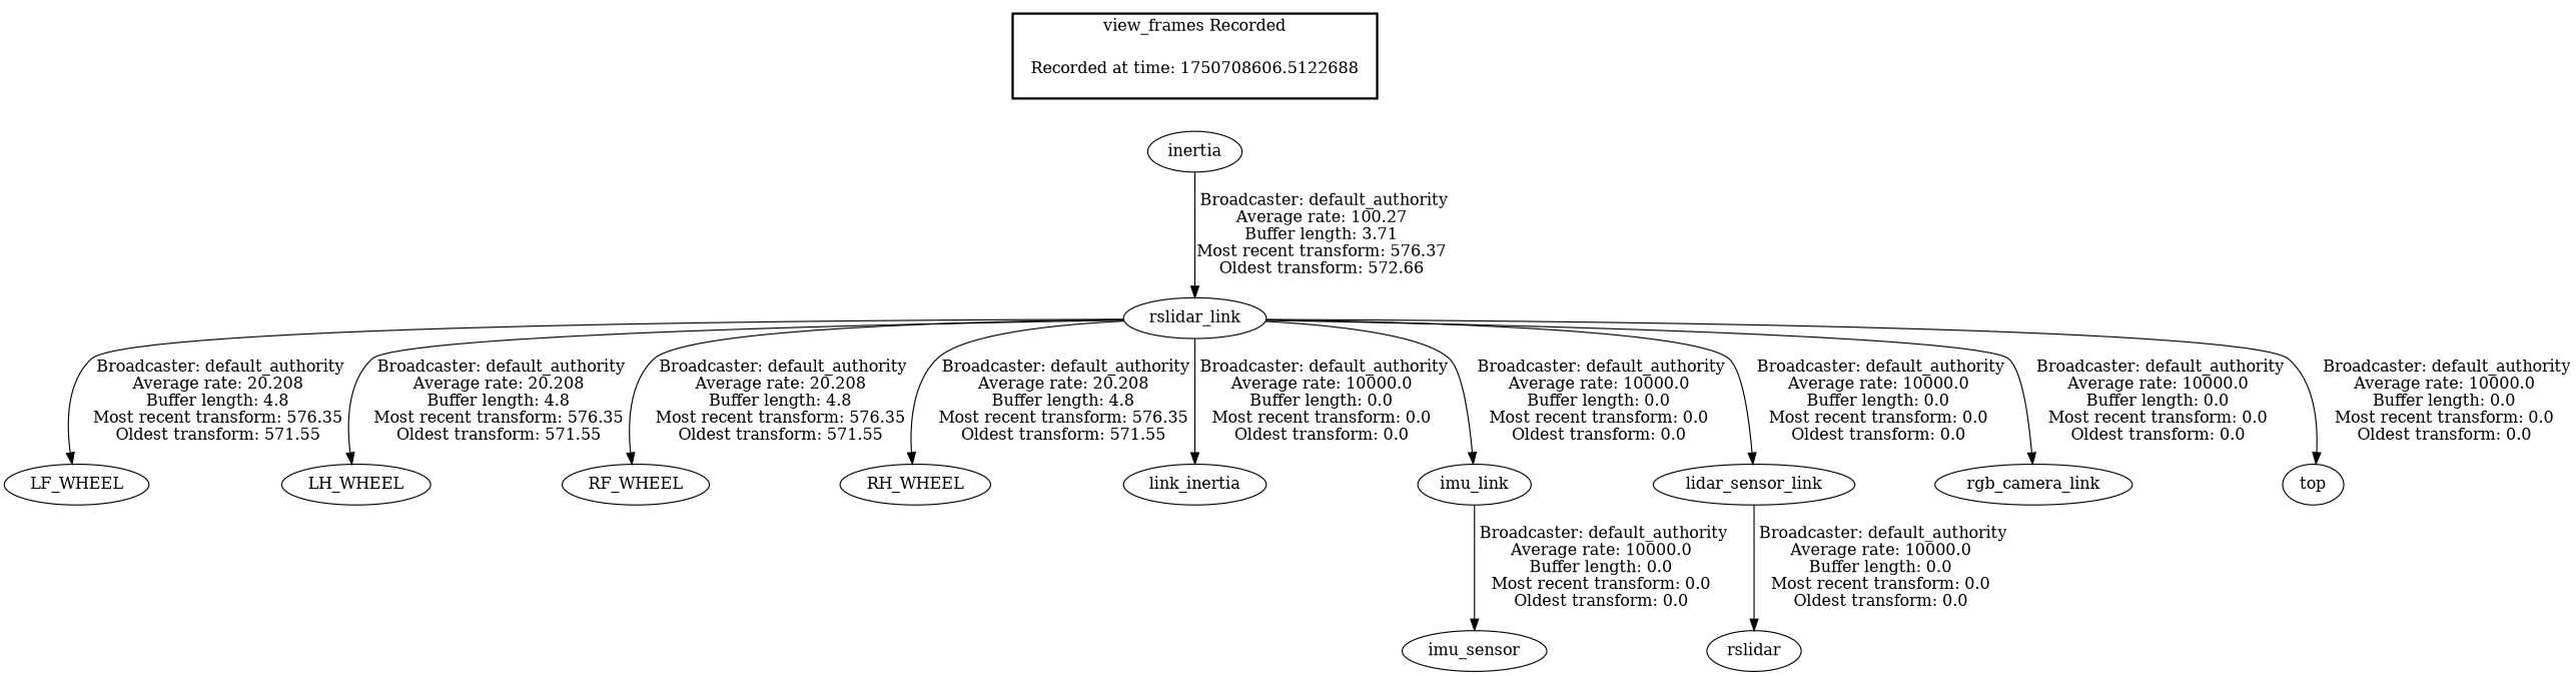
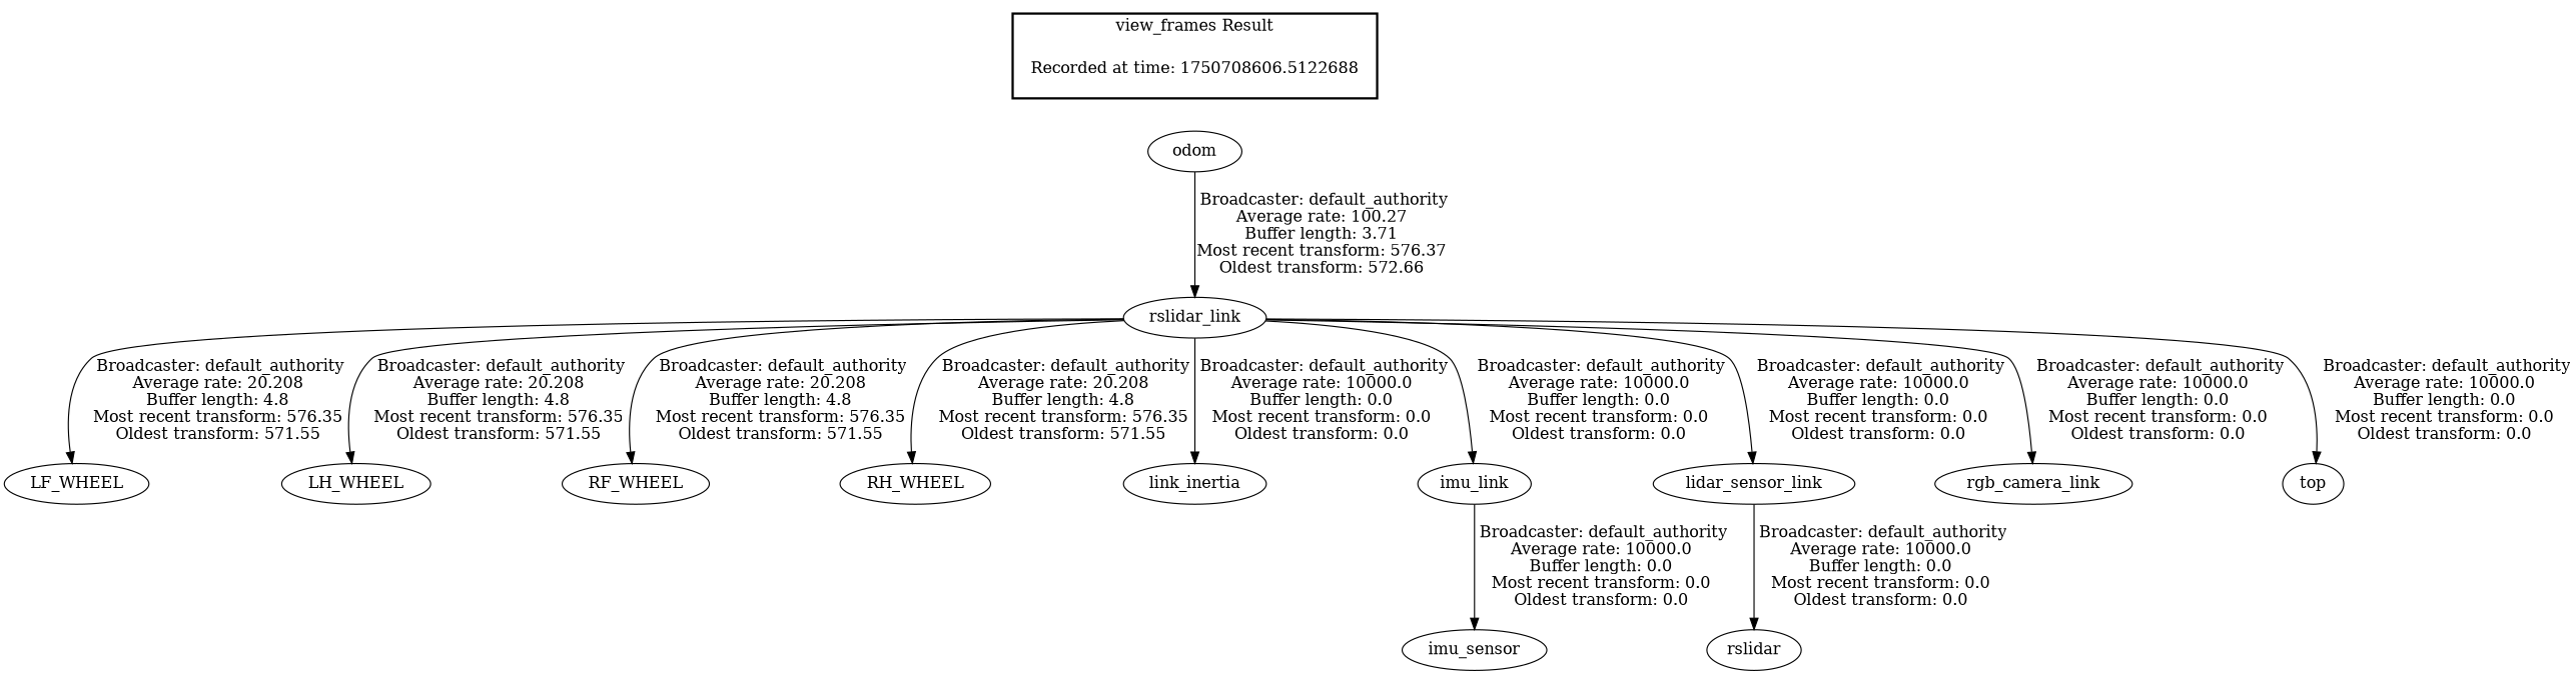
  digraph {
    "Recorded at time: 1750708606.5122688" [shape=plaintext]
-   odom [label=inertia]
+   odom
    n3 [label=rslidar_link]
    LF_WHEEL
    LH_WHEEL
    RF_WHEEL
    RH_WHEEL
    n8 [label=link_inertia]
    imu_link
    n10 [label=lidar_sensor_link]
    rgb_camera_link
    top
    imu_sensor
    rslidar
    subgraph cluster_1 {
      color=black
-     label="view_frames Recorded"
+     label="view_frames Result"
      style=bold
      "Recorded at time: 1750708606.5122688"
    }
    "Recorded at time: 1750708606.5122688" -> odom [style=invis]
    odom -> n3 [label=" Broadcaster: default_authority\nAverage rate: 100.27\nBuffer length: 3.71\nMost recent transform: 576.37\nOldest transform: 572.66\n"]
    n3 -> LF_WHEEL [label=" Broadcaster: default_authority\nAverage rate: 20.208\nBuffer length: 4.8\nMost recent transform: 576.35\nOldest transform: 571.55\n"]
    n3 -> LH_WHEEL [label=" Broadcaster: default_authority\nAverage rate: 20.208\nBuffer length: 4.8\nMost recent transform: 576.35\nOldest transform: 571.55\n"]
    n3 -> RF_WHEEL [label=" Broadcaster: default_authority\nAverage rate: 20.208\nBuffer length: 4.8\nMost recent transform: 576.35\nOldest transform: 571.55\n"]
    n3 -> RH_WHEEL [label=" Broadcaster: default_authority\nAverage rate: 20.208\nBuffer length: 4.8\nMost recent transform: 576.35\nOldest transform: 571.55\n"]
    n3 -> n8 [label=" Broadcaster: default_authority\nAverage rate: 10000.0\nBuffer length: 0.0\nMost recent transform: 0.0\nOldest transform: 0.0\n"]
    n3 -> imu_link [label=" Broadcaster: default_authority\nAverage rate: 10000.0\nBuffer length: 0.0\nMost recent transform: 0.0\nOldest transform: 0.0\n"]
    n3 -> n10 [label=" Broadcaster: default_authority\nAverage rate: 10000.0\nBuffer length: 0.0\nMost recent transform: 0.0\nOldest transform: 0.0\n"]
    n3 -> rgb_camera_link [label=" Broadcaster: default_authority\nAverage rate: 10000.0\nBuffer length: 0.0\nMost recent transform: 0.0\nOldest transform: 0.0\n"]
    n3 -> top [label=" Broadcaster: default_authority\nAverage rate: 10000.0\nBuffer length: 0.0\nMost recent transform: 0.0\nOldest transform: 0.0\n"]
    imu_link -> imu_sensor [label=" Broadcaster: default_authority\nAverage rate: 10000.0\nBuffer length: 0.0\nMost recent transform: 0.0\nOldest transform: 0.0\n"]
    n10 -> rslidar [label=" Broadcaster: default_authority\nAverage rate: 10000.0\nBuffer length: 0.0\nMost recent transform: 0.0\nOldest transform: 0.0\n"]
  }
